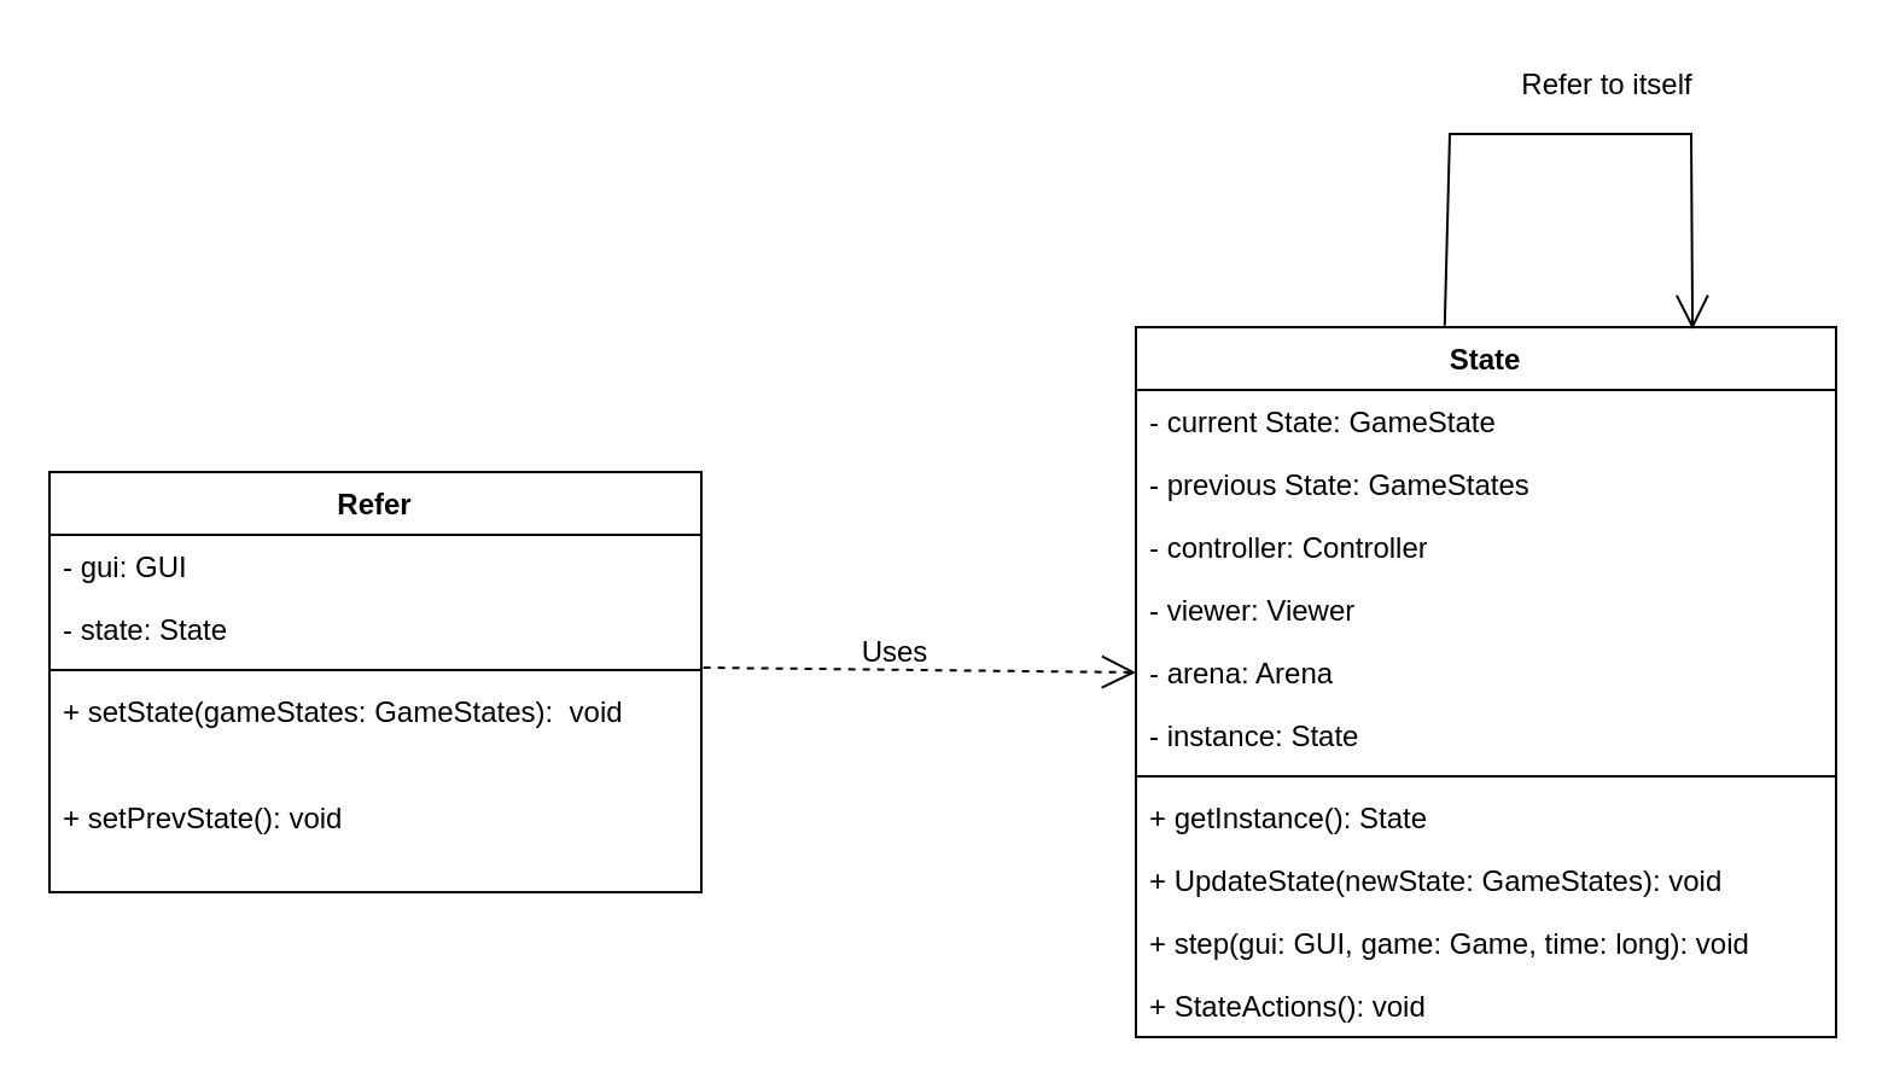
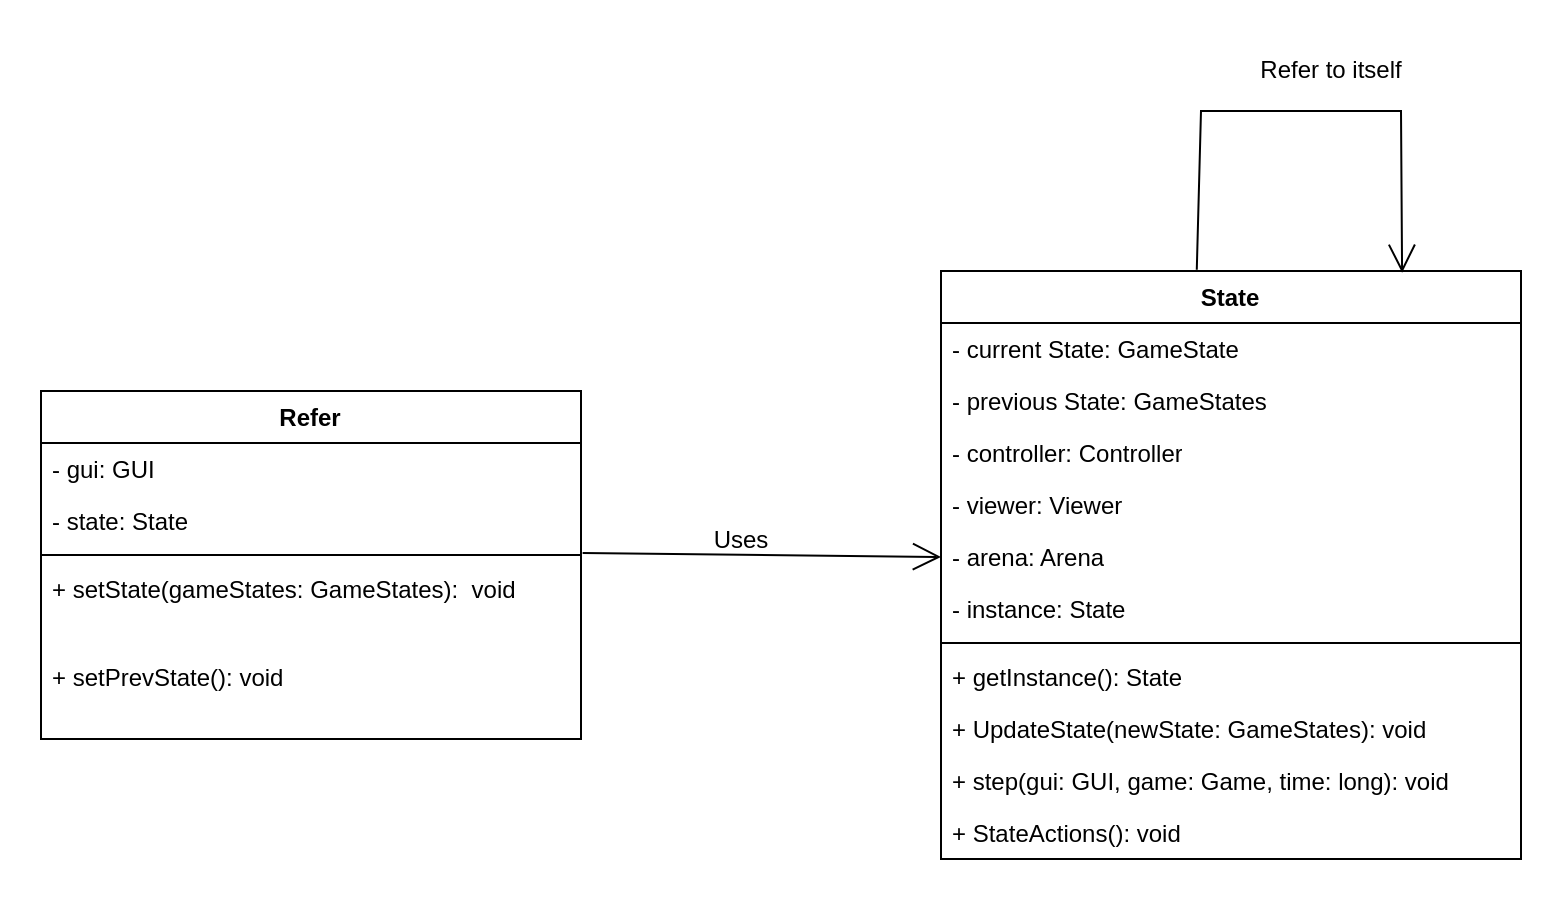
  <mxCell id="0" />
  <mxCell id="1" parent="0" />
  <mxCell id="2" value="State" style="swimlane;fontStyle=1;align=center;verticalAlign=top;childLayout=stackLayout;horizontal=1;startSize=26;horizontalStack=0;resizeParent=1;resizeParentMax=0;resizeLast=0;collapsible=1;marginBottom=0;whiteSpace=wrap;html=1;" vertex="1" parent="1"><mxGeometry x="470" y="135" width="290" height="294" as="geometry" /></mxCell>
  <mxCell id="3" value="- current State: GameState&lt;span style=&quot;white-space: pre;&quot;&gt;&#09;&lt;/span&gt;" style="text;strokeColor=none;fillColor=none;align=left;verticalAlign=top;spacingLeft=4;spacingRight=4;overflow=hidden;rotatable=0;points=[[0,0.5],[1,0.5]];portConstraint=eastwest;whiteSpace=wrap;html=1;" vertex="1" parent="2"><mxGeometry y="26" width="290" height="26" as="geometry" /></mxCell>
  <mxCell id="4" value="- previous State: GameStates" style="text;strokeColor=none;fillColor=none;align=left;verticalAlign=top;spacingLeft=4;spacingRight=4;overflow=hidden;rotatable=0;points=[[0,0.5],[1,0.5]];portConstraint=eastwest;whiteSpace=wrap;html=1;" vertex="1" parent="2"><mxGeometry y="52" width="290" height="26" as="geometry" /></mxCell>
  <mxCell id="5" value="- controller: Controller" style="text;strokeColor=none;fillColor=none;align=left;verticalAlign=top;spacingLeft=4;spacingRight=4;overflow=hidden;rotatable=0;points=[[0,0.5],[1,0.5]];portConstraint=eastwest;whiteSpace=wrap;html=1;" vertex="1" parent="2"><mxGeometry y="78" width="290" height="26" as="geometry" /></mxCell>
  <mxCell id="6" value="- viewer: Viewer" style="text;strokeColor=none;fillColor=none;align=left;verticalAlign=top;spacingLeft=4;spacingRight=4;overflow=hidden;rotatable=0;points=[[0,0.5],[1,0.5]];portConstraint=eastwest;whiteSpace=wrap;html=1;" vertex="1" parent="2"><mxGeometry y="104" width="290" height="26" as="geometry" /></mxCell>
  <mxCell id="7" value="- arena: Arena" style="text;strokeColor=none;fillColor=none;align=left;verticalAlign=top;spacingLeft=4;spacingRight=4;overflow=hidden;rotatable=0;points=[[0,0.5],[1,0.5]];portConstraint=eastwest;whiteSpace=wrap;html=1;" vertex="1" parent="2"><mxGeometry y="130" width="290" height="26" as="geometry" /></mxCell>
  <mxCell id="8" value="- instance: State" style="text;strokeColor=none;fillColor=none;align=left;verticalAlign=top;spacingLeft=4;spacingRight=4;overflow=hidden;rotatable=0;points=[[0,0.5],[1,0.5]];portConstraint=eastwest;whiteSpace=wrap;html=1;" vertex="1" parent="2"><mxGeometry y="156" width="290" height="26" as="geometry" /></mxCell>
  <mxCell id="9" value="" style="line;strokeWidth=1;fillColor=none;align=left;verticalAlign=middle;spacingTop=-1;spacingLeft=3;spacingRight=3;rotatable=0;labelPosition=right;points=[];portConstraint=eastwest;strokeColor=inherit;" vertex="1" parent="2"><mxGeometry y="182" width="290" height="8" as="geometry" /></mxCell>
  <mxCell id="10" value="+ getInstance(): State" style="text;strokeColor=none;fillColor=none;align=left;verticalAlign=top;spacingLeft=4;spacingRight=4;overflow=hidden;rotatable=0;points=[[0,0.5],[1,0.5]];portConstraint=eastwest;whiteSpace=wrap;html=1;" vertex="1" parent="2"><mxGeometry y="190" width="290" height="26" as="geometry" /></mxCell>
  <mxCell id="11" value="+ UpdateState(newState: GameStates): void" style="text;strokeColor=none;fillColor=none;align=left;verticalAlign=top;spacingLeft=4;spacingRight=4;overflow=hidden;rotatable=0;points=[[0,0.5],[1,0.5]];portConstraint=eastwest;whiteSpace=wrap;html=1;" vertex="1" parent="2"><mxGeometry y="216" width="290" height="26" as="geometry" /></mxCell>
  <mxCell id="12" value="+ step(gui: GUI, game: Game, time: long): void" style="text;strokeColor=none;fillColor=none;align=left;verticalAlign=top;spacingLeft=4;spacingRight=4;overflow=hidden;rotatable=0;points=[[0,0.5],[1,0.5]];portConstraint=eastwest;whiteSpace=wrap;html=1;" vertex="1" parent="2"><mxGeometry y="242" width="290" height="26" as="geometry" /></mxCell>
  <mxCell id="13" value="+ StateActions(): void" style="text;strokeColor=none;fillColor=none;align=left;verticalAlign=top;spacingLeft=4;spacingRight=4;overflow=hidden;rotatable=0;points=[[0,0.5],[1,0.5]];portConstraint=eastwest;whiteSpace=wrap;html=1;" vertex="1" parent="2"><mxGeometry y="268" width="290" height="26" as="geometry" /></mxCell>
  <mxCell id="14" value="Refer" style="swimlane;fontStyle=1;align=center;verticalAlign=top;childLayout=stackLayout;horizontal=1;startSize=26;horizontalStack=0;resizeParent=1;resizeParentMax=0;resizeLast=0;collapsible=1;marginBottom=0;whiteSpace=wrap;html=1;" vertex="1" parent="1"><mxGeometry x="20" y="195" width="270" height="174" as="geometry" /></mxCell>
  <mxCell id="15" value="- gui: GUI" style="text;strokeColor=none;fillColor=none;align=left;verticalAlign=top;spacingLeft=4;spacingRight=4;overflow=hidden;rotatable=0;points=[[0,0.5],[1,0.5]];portConstraint=eastwest;whiteSpace=wrap;html=1;" vertex="1" parent="14"><mxGeometry y="26" width="270" height="26" as="geometry" /></mxCell>
  <mxCell id="16" value="- state: State" style="text;strokeColor=none;fillColor=none;align=left;verticalAlign=top;spacingLeft=4;spacingRight=4;overflow=hidden;rotatable=0;points=[[0,0.5],[1,0.5]];portConstraint=eastwest;whiteSpace=wrap;html=1;" vertex="1" parent="14"><mxGeometry y="52" width="270" height="26" as="geometry" /></mxCell>
  <mxCell id="17" value="" style="line;strokeWidth=1;fillColor=none;align=left;verticalAlign=middle;spacingTop=-1;spacingLeft=3;spacingRight=3;rotatable=0;labelPosition=right;points=[];portConstraint=eastwest;strokeColor=inherit;" vertex="1" parent="14"><mxGeometry y="78" width="270" height="8" as="geometry" /></mxCell>
  <mxCell id="18" value="+ setState(gameStates: GameStates):&amp;nbsp; void" style="text;strokeColor=none;fillColor=none;align=left;verticalAlign=top;spacingLeft=4;spacingRight=4;overflow=hidden;rotatable=0;points=[[0,0.5],[1,0.5]];portConstraint=eastwest;whiteSpace=wrap;html=1;" vertex="1" parent="14"><mxGeometry y="86" width="270" height="44" as="geometry" /></mxCell>
  <mxCell id="19" value="+ setPrevState(): void" style="text;strokeColor=none;fillColor=none;align=left;verticalAlign=top;spacingLeft=4;spacingRight=4;overflow=hidden;rotatable=0;points=[[0,0.5],[1,0.5]];portConstraint=eastwest;whiteSpace=wrap;html=1;" vertex="1" parent="14"><mxGeometry y="130" width="270" height="44" as="geometry" /></mxCell>
- <mxCell id="20" value="" style="endArrow=open;endFill=1;endSize=12;html=1;rounded=0;exitX=1.003;exitY=1.115;exitDx=0;exitDy=0;exitPerimeter=0;entryX=0;entryY=0.5;entryDx=0;entryDy=0;dashed=1;" edge="1" parent="1" source="16" target="7"><mxGeometry width="160" relative="1" as="geometry"><mxPoint x="300" y="255" as="sourcePoint" /><mxPoint x="460" y="255" as="targetPoint" /></mxGeometry></mxCell>
+ <mxCell id="20" value="" style="endArrow=open;endFill=1;endSize=12;html=1;rounded=0;exitX=1.003;exitY=1.115;exitDx=0;exitDy=0;exitPerimeter=0;entryX=0;entryY=0.5;entryDx=0;entryDy=0;" edge="1" parent="1" source="16" target="7"><mxGeometry width="160" relative="1" as="geometry"><mxPoint x="300" y="255" as="sourcePoint" /><mxPoint x="460" y="255" as="targetPoint" /></mxGeometry></mxCell>
  <mxCell id="21" value="" style="endArrow=open;endFill=1;endSize=12;html=1;rounded=0;exitX=0.441;exitY=-0.002;exitDx=0;exitDy=0;exitPerimeter=0;entryX=0.795;entryY=0.003;entryDx=0;entryDy=0;entryPerimeter=0;" edge="1" parent="1" source="2" target="2"><mxGeometry width="160" relative="1" as="geometry"><mxPoint x="300" y="255" as="sourcePoint" /><mxPoint x="700" y="95" as="targetPoint" /><Array as="points"><mxPoint x="600" y="55" /><mxPoint x="700" y="55" /></Array></mxGeometry></mxCell>
  <mxCell id="22" value="Uses" style="text;html=1;align=center;verticalAlign=middle;resizable=0;points=[];autosize=1;strokeColor=none;fillColor=none;" vertex="1" parent="1"><mxGeometry x="345" y="255" width="50" height="30" as="geometry" /></mxCell>
  <mxCell id="23" value="Refer to itself" style="text;html=1;align=center;verticalAlign=middle;resizable=0;points=[];autosize=1;strokeColor=none;fillColor=none;" vertex="1" parent="1"><mxGeometry x="620" y="20" width="90" height="30" as="geometry" /></mxCell>
